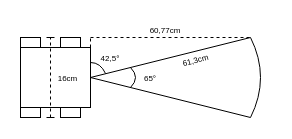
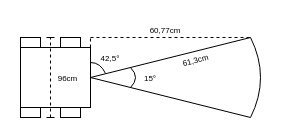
  <mxCell id="0" />
  <mxCell id="1" parent="0" />
  <mxCell id="2" value="" style="rounded=0;whiteSpace=wrap;html=1;" parent="1" vertex="1"><mxGeometry x="20" y="47" width="70" height="60" as="geometry" /></mxCell>
  <mxCell id="3" value="" style="endArrow=none;html=1;rounded=0;exitX=1;exitY=0.5;exitDx=0;exitDy=0;" parent="1" source="2" edge="1"><mxGeometry width="50" height="50" relative="1" as="geometry"><mxPoint x="90" y="67" as="sourcePoint" /><mxPoint x="250" y="37" as="targetPoint" /></mxGeometry></mxCell>
  <mxCell id="4" value="" style="endArrow=none;html=1;rounded=0;exitX=1;exitY=0.5;exitDx=0;exitDy=0;" parent="1" source="2" edge="1"><mxGeometry width="50" height="50" relative="1" as="geometry"><mxPoint x="140" y="197" as="sourcePoint" /><mxPoint x="250" y="117" as="targetPoint" /></mxGeometry></mxCell>
  <mxCell id="5" value="" style="rounded=0;whiteSpace=wrap;html=1;" parent="1" vertex="1"><mxGeometry x="60" y="37" width="20" height="10" as="geometry" /></mxCell>
  <mxCell id="6" value="" style="rounded=0;whiteSpace=wrap;html=1;" parent="1" vertex="1"><mxGeometry x="20" y="37" width="20" height="10" as="geometry" /></mxCell>
  <mxCell id="7" value="" style="rounded=0;whiteSpace=wrap;html=1;" parent="1" vertex="1"><mxGeometry x="20" y="107" width="20" height="10" as="geometry" /></mxCell>
  <mxCell id="8" value="" style="rounded=0;whiteSpace=wrap;html=1;" parent="1" vertex="1"><mxGeometry x="60" y="107" width="20" height="10" as="geometry" /></mxCell>
  <mxCell id="9" value="" style="endArrow=none;html=1;rounded=0;curved=1;" edge="1" parent="1"><mxGeometry width="50" height="50" relative="1" as="geometry"><mxPoint x="250" y="117" as="sourcePoint" /><mxPoint x="250" y="37" as="targetPoint" /><Array as="points"><mxPoint x="270" y="77" /></Array></mxGeometry></mxCell>
  <mxCell id="10" value="" style="endArrow=none;html=1;rounded=0;curved=1;" edge="1" parent="1"><mxGeometry width="50" height="50" relative="1" as="geometry"><mxPoint x="130" y="87" as="sourcePoint" /><mxPoint x="130" y="67" as="targetPoint" /><Array as="points"><mxPoint x="140" y="77" /></Array></mxGeometry></mxCell>
- <mxCell id="11" value="&lt;font style=&quot;font-size: 8px;&quot;&gt;65°&lt;/font&gt;" style="text;html=1;align=center;verticalAlign=middle;whiteSpace=wrap;rounded=0;" vertex="1" parent="1"><mxGeometry x="135" y="69.5" width="30" height="15" as="geometry" /></mxCell>
+ <mxCell id="11" value="&lt;font style=&quot;font-size: 8px;&quot;&gt;15°&lt;/font&gt;" style="text;html=1;align=center;verticalAlign=middle;whiteSpace=wrap;rounded=0;" vertex="1" parent="1"><mxGeometry x="135" y="69.5" width="30" height="15" as="geometry" /></mxCell>
  <mxCell id="12" value="" style="endArrow=baseDash;dashed=1;html=1;rounded=0;startArrow=baseDash;startFill=0;endFill=0;" edge="1" parent="1"><mxGeometry width="50" height="50" relative="1" as="geometry"><mxPoint x="50" y="117" as="sourcePoint" /><mxPoint x="50" y="37" as="targetPoint" /></mxGeometry></mxCell>
- <mxCell id="13" value="&lt;font style=&quot;font-size: 8px;&quot;&gt;16cm&lt;/font&gt;" style="text;html=1;align=center;verticalAlign=middle;whiteSpace=wrap;rounded=0;" vertex="1" parent="1"><mxGeometry x="50" y="69.5" width="35" height="15" as="geometry" /></mxCell>
+ <mxCell id="13" value="&lt;font style=&quot;font-size: 8px;&quot;&gt;96cm&lt;/font&gt;" style="text;html=1;align=center;verticalAlign=middle;whiteSpace=wrap;rounded=0;" vertex="1" parent="1"><mxGeometry x="50" y="69.5" width="35" height="15" as="geometry" /></mxCell>
  <mxCell id="14" value="" style="endArrow=none;html=1;rounded=0;curved=1;exitX=1;exitY=0.25;exitDx=0;exitDy=0;startSize=6;" edge="1" parent="1" source="2"><mxGeometry width="50" height="50" relative="1" as="geometry"><mxPoint x="70" y="157" as="sourcePoint" /><mxPoint x="105" y="73" as="targetPoint" /><Array as="points"><mxPoint x="100" y="62" /></Array></mxGeometry></mxCell>
  <mxCell id="15" value="&lt;font style=&quot;font-size: 8px;&quot;&gt;42,5°&lt;/font&gt;" style="text;html=1;align=center;verticalAlign=middle;whiteSpace=wrap;rounded=0;" vertex="1" parent="1"><mxGeometry x="95" y="37" width="30" height="40" as="geometry" /></mxCell>
  <mxCell id="16" value="" style="endArrow=none;dashed=1;html=1;rounded=0;" edge="1" parent="1"><mxGeometry width="50" height="50" relative="1" as="geometry"><mxPoint x="90" y="37" as="sourcePoint" /><mxPoint x="250" y="37" as="targetPoint" /></mxGeometry></mxCell>
  <mxCell id="17" value="" style="endArrow=none;dashed=1;html=1;rounded=0;exitX=1;exitY=0;exitDx=0;exitDy=0;" edge="1" parent="1" source="2"><mxGeometry width="50" height="50" relative="1" as="geometry"><mxPoint x="70" y="167" as="sourcePoint" /><mxPoint x="90" y="37" as="targetPoint" /></mxGeometry></mxCell>
  <mxCell id="18" value="&lt;font style=&quot;font-size: 8px;&quot;&gt;61,3cm&lt;/font&gt;" style="text;html=1;align=center;verticalAlign=middle;whiteSpace=wrap;rounded=0;rotation=-15;" vertex="1" parent="1"><mxGeometry x="165.41" y="51.91" width="60" height="13.26" as="geometry" /></mxCell>
  <mxCell id="19" value="&lt;font style=&quot;font-size: 8px;&quot;&gt;60,77cm&lt;/font&gt;" style="text;html=1;align=center;verticalAlign=middle;whiteSpace=wrap;rounded=0;rotation=0;" vertex="1" parent="1"><mxGeometry x="135" y="20" width="60" height="17" as="geometry" /></mxCell>
